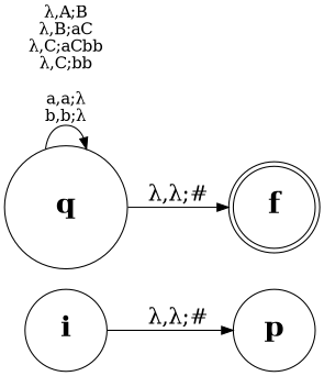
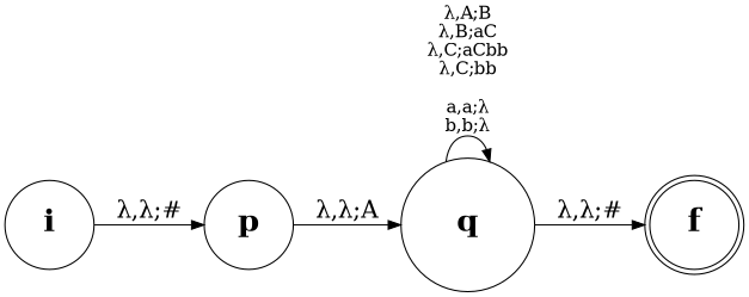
  digraph {
    rankdir=LR
    node [fontsize=25 shape=circle]
    edge [fontsize=19]
    n1 [height=1 label=<<B>i</B>> width=1]
    n2 [height=1 label=<<B>p</B>> width=1]
    n3 [height=1.5 label=<<B>q</B>> width=1.5]
    n4 [height=1 label=<<B>f</B>> shape=doublecircle width=1]
    n1 -> n2 [label="λ,λ;#"]
+   n2 -> n3 [label="λ,λ;A"]
    n3 -> n3 [label="λ,A;B\nλ,B;aC\nλ,C;aCbb\nλ,C;bb\n\na,a;λ\nb,b;λ" fontsize=""]
    n3 -> n4 [label="λ,λ;#"]
  }
